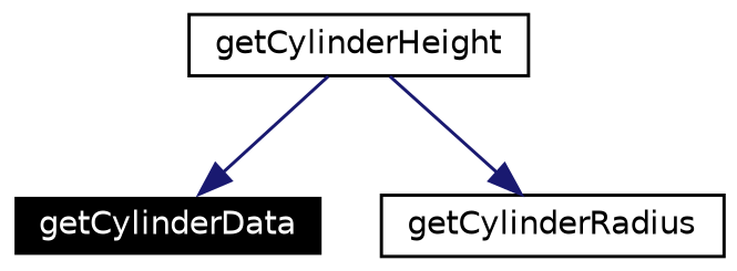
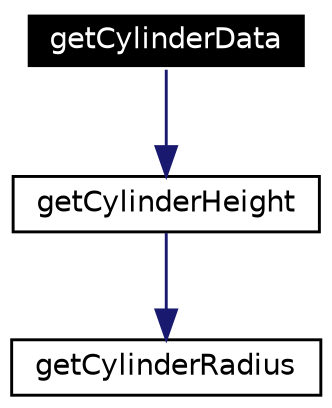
  digraph {
    rankdir=TB
    node [color=black fillcolor=white fontname=Helvetica fontsize=10 shape=record style=filled]
    edge [color=midnightblue fontname=Helvetica fontsize=10 labelfontname=Helvetica labelfontsize=10 style=solid]
    n1 [color=white fillcolor=black fontcolor=white height=0.2 label=getCylinderData width=0.4]
    n2 [height=0.2 label=getCylinderHeight width=0.4]
    n3 [height=0.2 label=getCylinderRadius width=0.4]
-   n2 -> n1
+   n1 -> n2
    n2 -> n3
  }
